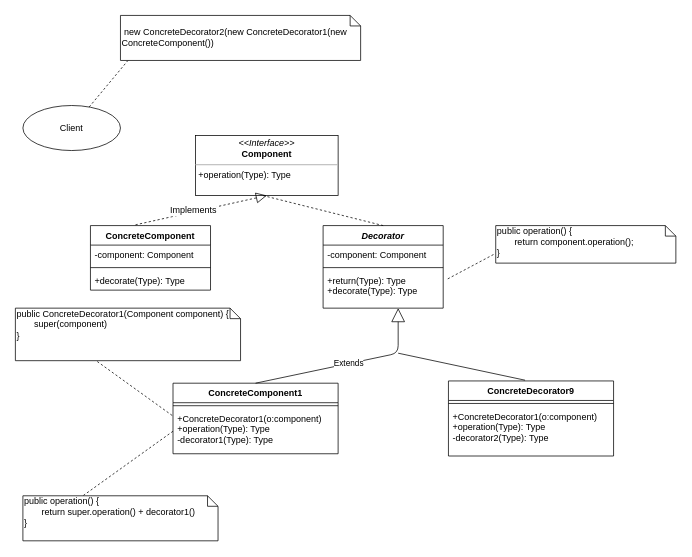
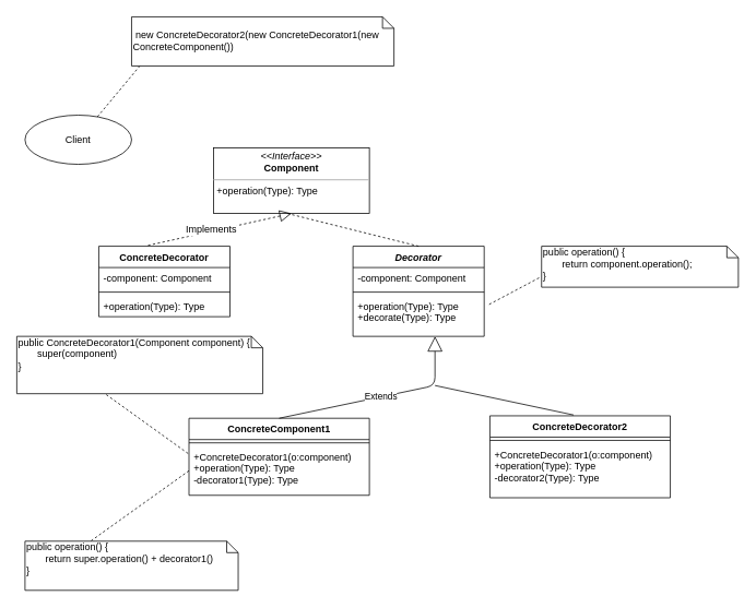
  <mxCell id="0" />
  <mxCell id="1" parent="0" />
  <mxCell id="2" value="&lt;p style=&quot;margin: 0px ; margin-top: 4px ; text-align: center&quot;&gt;&lt;i&gt;&amp;lt;&amp;lt;Interface&amp;gt;&amp;gt;&lt;/i&gt;&lt;br&gt;&lt;b&gt;Component&lt;/b&gt;&lt;/p&gt;&lt;hr size=&quot;1&quot;&gt;&lt;p style=&quot;margin: 0px ; margin-left: 4px&quot;&gt;&lt;/p&gt;&lt;p style=&quot;margin: 0px ; margin-left: 4px&quot;&gt;+operation(Type): Type&lt;br&gt;&lt;br&gt;&lt;/p&gt;" style="verticalAlign=top;align=left;overflow=fill;fontSize=12;fontFamily=Helvetica;html=1;" vertex="1" parent="1"><mxGeometry x="260" y="180" width="190" height="80" as="geometry" /></mxCell>
- <mxCell id="3" value="ConcreteComponent" style="swimlane;fontStyle=1;align=center;verticalAlign=top;childLayout=stackLayout;horizontal=1;startSize=26;horizontalStack=0;resizeParent=1;resizeParentMax=0;resizeLast=0;collapsible=1;marginBottom=0;" vertex="1" parent="1"><mxGeometry x="120" y="300" width="160" height="86" as="geometry" /></mxCell>
+ <mxCell id="3" value="ConcreteDecorator" style="swimlane;fontStyle=1;align=center;verticalAlign=top;childLayout=stackLayout;horizontal=1;startSize=26;horizontalStack=0;resizeParent=1;resizeParentMax=0;resizeLast=0;collapsible=1;marginBottom=0;" vertex="1" parent="1"><mxGeometry x="120" y="300" width="160" height="86" as="geometry" /></mxCell>
  <mxCell id="4" value="-component: Component" style="text;strokeColor=none;fillColor=none;align=left;verticalAlign=top;spacingLeft=4;spacingRight=4;overflow=hidden;rotatable=0;points=[[0,0.5],[1,0.5]];portConstraint=eastwest;" vertex="1" parent="3"><mxGeometry y="26" width="160" height="26" as="geometry" /></mxCell>
  <mxCell id="5" value="" style="line;strokeWidth=1;fillColor=none;align=left;verticalAlign=middle;spacingTop=-1;spacingLeft=3;spacingRight=3;rotatable=0;labelPosition=right;points=[];portConstraint=eastwest;" vertex="1" parent="3"><mxGeometry y="52" width="160" height="8" as="geometry" /></mxCell>
- <mxCell id="6" value="+decorate(Type): Type" style="text;strokeColor=none;fillColor=none;align=left;verticalAlign=top;spacingLeft=4;spacingRight=4;overflow=hidden;rotatable=0;points=[[0,0.5],[1,0.5]];portConstraint=eastwest;" vertex="1" parent="3"><mxGeometry y="60" width="160" height="26" as="geometry" /></mxCell>
+ <mxCell id="6" value="+operation(Type): Type" style="text;strokeColor=none;fillColor=none;align=left;verticalAlign=top;spacingLeft=4;spacingRight=4;overflow=hidden;rotatable=0;points=[[0,0.5],[1,0.5]];portConstraint=eastwest;" vertex="1" parent="3"><mxGeometry y="60" width="160" height="26" as="geometry" /></mxCell>
  <mxCell id="7" value="Decorator" style="swimlane;fontStyle=3;align=center;verticalAlign=top;childLayout=stackLayout;horizontal=1;startSize=26;horizontalStack=0;resizeParent=1;resizeParentMax=0;resizeLast=0;collapsible=1;marginBottom=0;" vertex="1" parent="1"><mxGeometry x="430" y="300" width="160" height="110" as="geometry" /></mxCell>
  <mxCell id="8" value="-component: Component" style="text;strokeColor=none;fillColor=none;align=left;verticalAlign=top;spacingLeft=4;spacingRight=4;overflow=hidden;rotatable=0;points=[[0,0.5],[1,0.5]];portConstraint=eastwest;" vertex="1" parent="7"><mxGeometry y="26" width="160" height="26" as="geometry" /></mxCell>
  <mxCell id="9" value="" style="line;strokeWidth=1;fillColor=none;align=left;verticalAlign=middle;spacingTop=-1;spacingLeft=3;spacingRight=3;rotatable=0;labelPosition=right;points=[];portConstraint=eastwest;" vertex="1" parent="7"><mxGeometry y="52" width="160" height="8" as="geometry" /></mxCell>
- <mxCell id="10" value="+return(Type): Type&#10;+decorate(Type): Type" style="text;strokeColor=none;fillColor=none;align=left;verticalAlign=top;spacingLeft=4;spacingRight=4;overflow=hidden;rotatable=0;points=[[0,0.5],[1,0.5]];portConstraint=eastwest;" vertex="1" parent="7"><mxGeometry y="60" width="160" height="50" as="geometry" /></mxCell>
+ <mxCell id="10" value="+operation(Type): Type&#10;+decorate(Type): Type" style="text;strokeColor=none;fillColor=none;align=left;verticalAlign=top;spacingLeft=4;spacingRight=4;overflow=hidden;rotatable=0;points=[[0,0.5],[1,0.5]];portConstraint=eastwest;" vertex="1" parent="7"><mxGeometry y="60" width="160" height="50" as="geometry" /></mxCell>
  <mxCell id="11" value="" style="endArrow=block;dashed=1;endFill=0;endSize=12;html=1;entryX=0.5;entryY=1;entryDx=0;entryDy=0;" edge="1" parent="1" target="2"><mxGeometry width="160" relative="1" as="geometry"><mxPoint x="180" y="299" as="sourcePoint" /><mxPoint x="340" y="299" as="targetPoint" /><Array as="points"><mxPoint x="355" y="260" /></Array></mxGeometry></mxCell>
  <mxCell id="12" value="Implements" style="text;html=1;align=center;verticalAlign=middle;resizable=0;points=[];labelBackgroundColor=#ffffff;" vertex="1" connectable="0" parent="11"><mxGeometry x="-0.12" y="2" relative="1" as="geometry"><mxPoint as="offset" /></mxGeometry></mxCell>
  <mxCell id="13" value="ConcreteComponent1" style="swimlane;fontStyle=1;align=center;verticalAlign=top;childLayout=stackLayout;horizontal=1;startSize=26;horizontalStack=0;resizeParent=1;resizeParentMax=0;resizeLast=0;collapsible=1;marginBottom=0;" vertex="1" parent="1"><mxGeometry x="230" y="510" width="220" height="94" as="geometry" /></mxCell>
  <mxCell id="14" value="" style="line;strokeWidth=1;fillColor=none;align=left;verticalAlign=middle;spacingTop=-1;spacingLeft=3;spacingRight=3;rotatable=0;labelPosition=right;points=[];portConstraint=eastwest;" vertex="1" parent="13"><mxGeometry y="26" width="220" height="8" as="geometry" /></mxCell>
  <mxCell id="15" value="+ConcreteDecorator1(o:component)&#10;+operation(Type): Type&#10;-decorator1(Type): Type&#10;" style="text;strokeColor=none;fillColor=none;align=left;verticalAlign=top;spacingLeft=4;spacingRight=4;overflow=hidden;rotatable=0;points=[[0,0.5],[1,0.5]];portConstraint=eastwest;" vertex="1" parent="13"><mxGeometry y="34" width="220" height="60" as="geometry" /></mxCell>
- <mxCell id="16" value="ConcreteDecorator9" style="swimlane;fontStyle=1;align=center;verticalAlign=top;childLayout=stackLayout;horizontal=1;startSize=26;horizontalStack=0;resizeParent=1;resizeParentMax=0;resizeLast=0;collapsible=1;marginBottom=0;" vertex="1" parent="1"><mxGeometry x="597" y="507" width="220" height="100" as="geometry" /></mxCell>
+ <mxCell id="16" value="ConcreteDecorator2" style="swimlane;fontStyle=1;align=center;verticalAlign=top;childLayout=stackLayout;horizontal=1;startSize=26;horizontalStack=0;resizeParent=1;resizeParentMax=0;resizeLast=0;collapsible=1;marginBottom=0;" vertex="1" parent="1"><mxGeometry x="597" y="507" width="220" height="100" as="geometry" /></mxCell>
  <mxCell id="17" value="" style="line;strokeWidth=1;fillColor=none;align=left;verticalAlign=middle;spacingTop=-1;spacingLeft=3;spacingRight=3;rotatable=0;labelPosition=right;points=[];portConstraint=eastwest;" vertex="1" parent="16"><mxGeometry y="26" width="220" height="8" as="geometry" /></mxCell>
  <mxCell id="18" value="+ConcreteDecorator1(o:component)&#10;+operation(Type): Type&#10;-decorator2(Type): Type" style="text;strokeColor=none;fillColor=none;align=left;verticalAlign=top;spacingLeft=4;spacingRight=4;overflow=hidden;rotatable=0;points=[[0,0.5],[1,0.5]];portConstraint=eastwest;" vertex="1" parent="16"><mxGeometry y="34" width="220" height="66" as="geometry" /></mxCell>
  <mxCell id="19" value="Extends" style="endArrow=block;endSize=16;endFill=0;html=1;exitX=0.5;exitY=0;exitDx=0;exitDy=0;" edge="1" parent="1" source="13"><mxGeometry width="160" relative="1" as="geometry"><mxPoint x="380" y="360" as="sourcePoint" /><mxPoint x="530" y="410" as="targetPoint" /><Array as="points"><mxPoint x="530" y="470" /></Array></mxGeometry></mxCell>
  <mxCell id="20" value="" style="line;strokeWidth=1;fillColor=none;align=left;verticalAlign=middle;spacingTop=-1;spacingLeft=3;spacingRight=3;rotatable=0;labelPosition=right;points=[];portConstraint=eastwest;" vertex="1" parent="1"><mxGeometry x="440" y="360" height="8" as="geometry" /></mxCell>
  <mxCell id="21" value="" style="endArrow=none;html=1;exitX=0.464;exitY=-0.01;exitDx=0;exitDy=0;exitPerimeter=0;" edge="1" parent="1" source="16"><mxGeometry width="50" height="50" relative="1" as="geometry"><mxPoint x="700" y="500" as="sourcePoint" /><mxPoint x="530" y="470" as="targetPoint" /></mxGeometry></mxCell>
  <mxCell id="22" value="" style="endArrow=none;dashed=1;html=1;entryX=0.5;entryY=0;entryDx=0;entryDy=0;" edge="1" parent="1" target="7"><mxGeometry width="50" height="50" relative="1" as="geometry"><mxPoint x="350" y="260" as="sourcePoint" /><mxPoint x="490" y="340" as="targetPoint" /></mxGeometry></mxCell>
  <mxCell id="23" value="Client" style="ellipse;whiteSpace=wrap;html=1;" vertex="1" parent="1"><mxGeometry x="30" y="140" width="130" height="60" as="geometry" /></mxCell>
  <mxCell id="24" value="" style="endArrow=none;dashed=1;html=1;" edge="1" parent="1" source="23"><mxGeometry width="50" height="50" relative="1" as="geometry"><mxPoint x="290" y="280" as="sourcePoint" /><mxPoint x="170" y="80" as="targetPoint" /></mxGeometry></mxCell>
  <mxCell id="25" value="" style="endArrow=none;dashed=1;html=1;exitX=0;exitY=0.5;exitDx=0;exitDy=0;" edge="1" parent="1" source="15"><mxGeometry width="50" height="50" relative="1" as="geometry"><mxPoint x="290" y="280" as="sourcePoint" /><mxPoint x="110" y="660" as="targetPoint" /></mxGeometry></mxCell>
  <mxCell id="26" value="" style="endArrow=none;dashed=1;html=1;exitX=-0.005;exitY=0.15;exitDx=0;exitDy=0;exitPerimeter=0;entryX=0.363;entryY=1.014;entryDx=0;entryDy=0;entryPerimeter=0;" edge="1" parent="1" source="15" target="28"><mxGeometry width="50" height="50" relative="1" as="geometry"><mxPoint x="290" y="480" as="sourcePoint" /><mxPoint x="110" y="510" as="targetPoint" /></mxGeometry></mxCell>
  <mxCell id="27" value="public operation() {&lt;br&gt;&amp;nbsp; &amp;nbsp; &amp;nbsp; &amp;nbsp;return super.operation() + decorator1()&lt;br&gt;}" style="shape=note;whiteSpace=wrap;html=1;size=14;verticalAlign=top;align=left;spacingTop=-6;" vertex="1" parent="1"><mxGeometry x="30" y="660" width="260" height="60" as="geometry" /></mxCell>
  <mxCell id="28" value="public ConcreteDecorator1(Component component) {&lt;br&gt;&amp;nbsp; &amp;nbsp; &amp;nbsp; &amp;nbsp;super(component)&lt;br&gt;}" style="shape=note;whiteSpace=wrap;html=1;size=14;verticalAlign=top;align=left;spacingTop=-6;" vertex="1" parent="1"><mxGeometry x="20" y="410" width="300" height="70" as="geometry" /></mxCell>
  <mxCell id="29" value="&amp;nbsp; &amp;nbsp;&lt;br&gt;&amp;nbsp;new ConcreteDecorator2(new ConcreteDecorator1(new ConcreteComponent())" style="shape=note;whiteSpace=wrap;html=1;size=14;verticalAlign=top;align=left;spacingTop=-6;" vertex="1" parent="1"><mxGeometry x="160" y="20" width="320" height="60" as="geometry" /></mxCell>
  <mxCell id="30" value="public operation() {&lt;br&gt;&amp;nbsp; &amp;nbsp; &amp;nbsp; &amp;nbsp;return component.operation();&lt;br&gt;}" style="shape=note;whiteSpace=wrap;html=1;size=14;verticalAlign=top;align=left;spacingTop=-6;" vertex="1" parent="1"><mxGeometry x="660" y="300" width="240" height="50" as="geometry" /></mxCell>
  <mxCell id="31" value="" style="endArrow=none;dashed=1;html=1;entryX=-0.008;entryY=0.76;entryDx=0;entryDy=0;entryPerimeter=0;exitX=1.038;exitY=0.22;exitDx=0;exitDy=0;exitPerimeter=0;" edge="1" parent="1" source="10" target="30"><mxGeometry width="50" height="50" relative="1" as="geometry"><mxPoint x="410" y="480" as="sourcePoint" /><mxPoint x="460" y="430" as="targetPoint" /></mxGeometry></mxCell>
